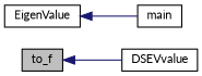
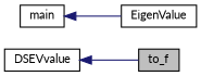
  digraph {
    fontname=Lato
    rankdir=LR
    node [color=black fillcolor=white fontname=Lato fontsize=10 shape=record style=filled]
    edge [color=midnightblue dir=back fontname=Lato fontsize=10 labelfontname=Helvetica labelfontsize=10 style=solid]
    n1 [fillcolor=grey75 fontcolor=black height=0.2 label=to_f width=0.4]
    n2 [height=0.2 label=DSEVvalue width=0.4]
    n3 [height=0.2 label=EigenValue width=0.4]
    n4 [height=0.2 label=main width=0.4]
-   n1 -> n2
-   n3 -> n4
+   n2 -> n1
+   n4 -> n3
  }
